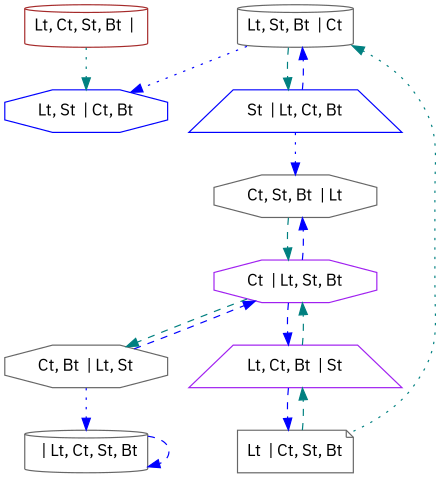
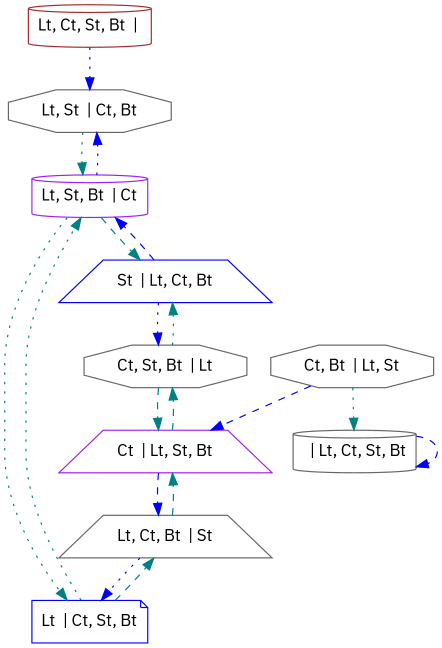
  digraph {
    fontname="IBM Plex Sans"
    node [color=gray40 fontname="IBM Plex Sans" shape=octagon]
    edge [color=teal fontname="IBM Plex Sans" style=dashed]
    "Lt, Ct, St, Bt  | " [color=brown shape=cylinder]
-   "Lt, St  | Ct, Bt" [color=blue]
-   "Lt, St, Bt  | Ct" [shape=cylinder]
-   "Lt  | Ct, St, Bt" [shape=note]
+   "Lt, St  | Ct, Bt"
+   "Lt, St, Bt  | Ct" [color=purple shape=cylinder]
+   "Lt  | Ct, St, Bt" [color=blue shape=note]
    "St  | Lt, Ct, Bt" [color=blue shape=trapezium]
    "Ct, Bt  | Lt, St"
    "  | Lt, Ct, St, Bt" [shape=cylinder]
-   "Ct  | Lt, St, Bt" [color=purple]
-   "Lt, Ct, Bt  | St" [color=purple shape=trapezium]
+   "Ct  | Lt, St, Bt" [color=purple shape=trapezium]
+   "Lt, Ct, Bt  | St" [shape=trapezium]
    "Ct, St, Bt  | Lt"
-   "Lt, Ct, St, Bt  | " -> "Lt, St  | Ct, Bt" [style=dotted]
+   "Lt, Ct, St, Bt  | " -> "Lt, St  | Ct, Bt" [color=blue style=dotted]
+   "Lt, St  | Ct, Bt" -> "Lt, St, Bt  | Ct" [style=dotted]
    "Lt, St, Bt  | Ct" -> "Lt, St  | Ct, Bt" [color=blue style=dotted]
+   "Lt, St, Bt  | Ct" -> "Lt  | Ct, St, Bt" [style=dotted]
    "Lt, St, Bt  | Ct" -> "St  | Lt, Ct, Bt"
    "Lt  | Ct, St, Bt" -> "Lt, St, Bt  | Ct" [style=dotted]
    "Lt  | Ct, St, Bt" -> "Lt, Ct, Bt  | St"
    "St  | Lt, Ct, Bt" -> "Lt, St, Bt  | Ct" [color=blue]
    "St  | Lt, Ct, Bt" -> "Ct, St, Bt  | Lt" [color=blue style=dotted]
-   "Ct, Bt  | Lt, St" -> "  | Lt, Ct, St, Bt" [color=blue style=dotted]
+   "Ct, Bt  | Lt, St" -> "  | Lt, Ct, St, Bt" [style=dotted]
    "Ct, Bt  | Lt, St" -> "Ct  | Lt, St, Bt" [color=blue]
    "  | Lt, Ct, St, Bt" -> "  | Lt, Ct, St, Bt" [color=blue]
-   "Ct  | Lt, St, Bt" -> "Ct, Bt  | Lt, St"
    "Ct  | Lt, St, Bt" -> "Lt, Ct, Bt  | St" [color=blue]
-   "Ct  | Lt, St, Bt" -> "Ct, St, Bt  | Lt" [color=blue]
-   "Lt, Ct, Bt  | St" -> "Lt  | Ct, St, Bt" [color=blue]
+   "Ct  | Lt, St, Bt" -> "Ct, St, Bt  | Lt"
+   "Lt, Ct, Bt  | St" -> "Lt  | Ct, St, Bt" [color=blue style=dotted]
    "Lt, Ct, Bt  | St" -> "Ct  | Lt, St, Bt"
+   "Ct, St, Bt  | Lt" -> "St  | Lt, Ct, Bt" [style=dotted]
    "Ct, St, Bt  | Lt" -> "Ct  | Lt, St, Bt"
  }
